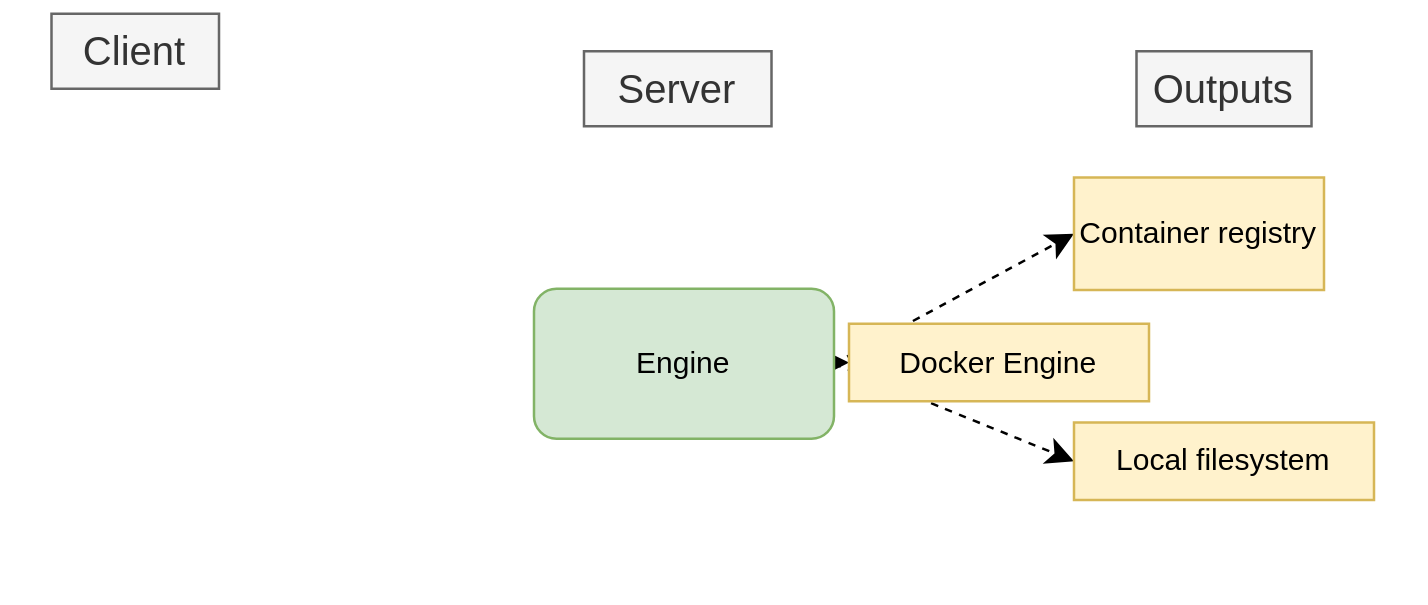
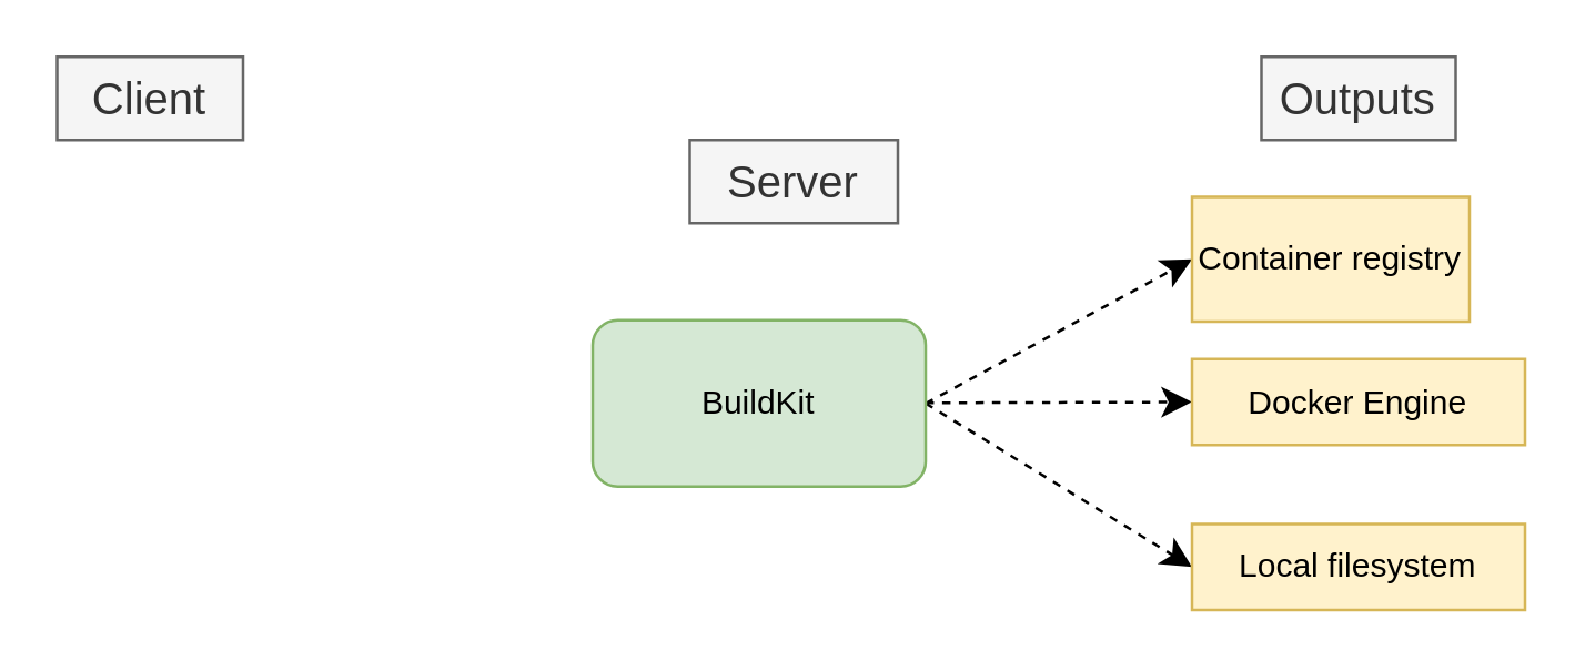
  <mxCell id="0" />
  <mxCell id="1" parent="0" />
  <mxCell id="2" style="edgeStyle=none;curved=1;rounded=0;orthogonalLoop=1;jettySize=auto;html=1;exitX=1;exitY=0.5;exitDx=0;exitDy=0;entryX=0;entryY=0.5;entryDx=0;entryDy=0;fontSize=12;startSize=8;endSize=8;dashed=1;" edge="1" parent="1" source="5" target="7"><mxGeometry relative="1" as="geometry" /></mxCell>
  <mxCell id="3" style="edgeStyle=none;curved=1;rounded=0;orthogonalLoop=1;jettySize=auto;html=1;entryX=0;entryY=0.5;entryDx=0;entryDy=0;fontSize=12;startSize=8;endSize=8;dashed=1;" edge="1" parent="1" source="5" target="6"><mxGeometry relative="1" as="geometry" /></mxCell>
  <mxCell id="4" style="edgeStyle=none;curved=1;rounded=0;orthogonalLoop=1;jettySize=auto;html=1;entryX=0;entryY=0.5;entryDx=0;entryDy=0;fontSize=12;startSize=8;endSize=8;exitX=1;exitY=0.5;exitDx=0;exitDy=0;dashed=1;" edge="1" parent="1" source="5" target="8"><mxGeometry relative="1" as="geometry" /></mxCell>
- <mxCell id="5" value="Engine" style="rounded=1;whiteSpace=wrap;html=1;fillColor=#d5e8d4;strokeColor=#82b366;" vertex="1" parent="1"><mxGeometry x="213" y="115" width="120" height="60" as="geometry" /></mxCell>
- <mxCell id="6" value="Docker Engine" style="rounded=0;whiteSpace=wrap;html=1;fillColor=#fff2cc;strokeColor=#d6b656;" vertex="1" parent="1"><mxGeometry x="339" y="129" width="120" height="31" as="geometry" /></mxCell>
+ <mxCell id="5" value="BuildKit" style="rounded=1;whiteSpace=wrap;html=1;fillColor=#d5e8d4;strokeColor=#82b366;" vertex="1" parent="1"><mxGeometry x="213" y="115" width="120" height="60" as="geometry" /></mxCell>
+ <mxCell id="6" value="Docker Engine" style="rounded=0;whiteSpace=wrap;html=1;fillColor=#fff2cc;strokeColor=#d6b656;" vertex="1" parent="1"><mxGeometry x="429" y="129" width="120" height="31" as="geometry" /></mxCell>
  <mxCell id="7" value="Container registry" style="rounded=0;whiteSpace=wrap;html=1;fillColor=#fff2cc;strokeColor=#d6b656;" vertex="1" parent="1"><mxGeometry x="429" y="70.5" width="100" height="45" as="geometry" /></mxCell>
- <mxCell id="8" value="Local filesystem" style="rounded=0;whiteSpace=wrap;html=1;fillColor=#fff2cc;strokeColor=#d6b656;" vertex="1" parent="1"><mxGeometry x="429" y="168.5" width="120" height="31" as="geometry" /></mxCell>
- <mxCell id="9" value="Client" style="text;html=1;align=center;verticalAlign=middle;whiteSpace=wrap;rounded=0;fontSize=16;fillColor=#f5f5f5;fontColor=#333333;strokeColor=#666666;" vertex="1" parent="1"><mxGeometry x="20" y="5" width="67" height="30" as="geometry" /></mxCell>
- <mxCell id="10" value="Server" style="text;html=1;align=center;verticalAlign=middle;whiteSpace=wrap;rounded=0;fontSize=16;fillColor=#f5f5f5;fontColor=#333333;strokeColor=#666666;" vertex="1" parent="1"><mxGeometry x="233" y="20" width="75" height="30" as="geometry" /></mxCell>
+ <mxCell id="8" value="Local filesystem" style="rounded=0;whiteSpace=wrap;html=1;fillColor=#fff2cc;strokeColor=#d6b656;" vertex="1" parent="1"><mxGeometry x="429" y="188.5" width="120" height="31" as="geometry" /></mxCell>
+ <mxCell id="9" value="Client" style="text;html=1;align=center;verticalAlign=middle;whiteSpace=wrap;rounded=0;fontSize=16;fillColor=#f5f5f5;fontColor=#333333;strokeColor=#666666;" vertex="1" parent="1"><mxGeometry x="20" y="20" width="67" height="30" as="geometry" /></mxCell>
+ <mxCell id="10" value="Server" style="text;html=1;align=center;verticalAlign=middle;whiteSpace=wrap;rounded=0;fontSize=16;fillColor=#f5f5f5;fontColor=#333333;strokeColor=#666666;" vertex="1" parent="1"><mxGeometry x="248" y="50" width="75" height="30" as="geometry" /></mxCell>
  <mxCell id="11" value="&amp;nbsp;Outputs&amp;nbsp;" style="text;html=1;align=center;verticalAlign=middle;whiteSpace=wrap;rounded=0;fontSize=16;fillColor=#f5f5f5;fontColor=#333333;strokeColor=#666666;" vertex="1" parent="1"><mxGeometry x="454" y="20" width="70" height="30" as="geometry" /></mxCell>
